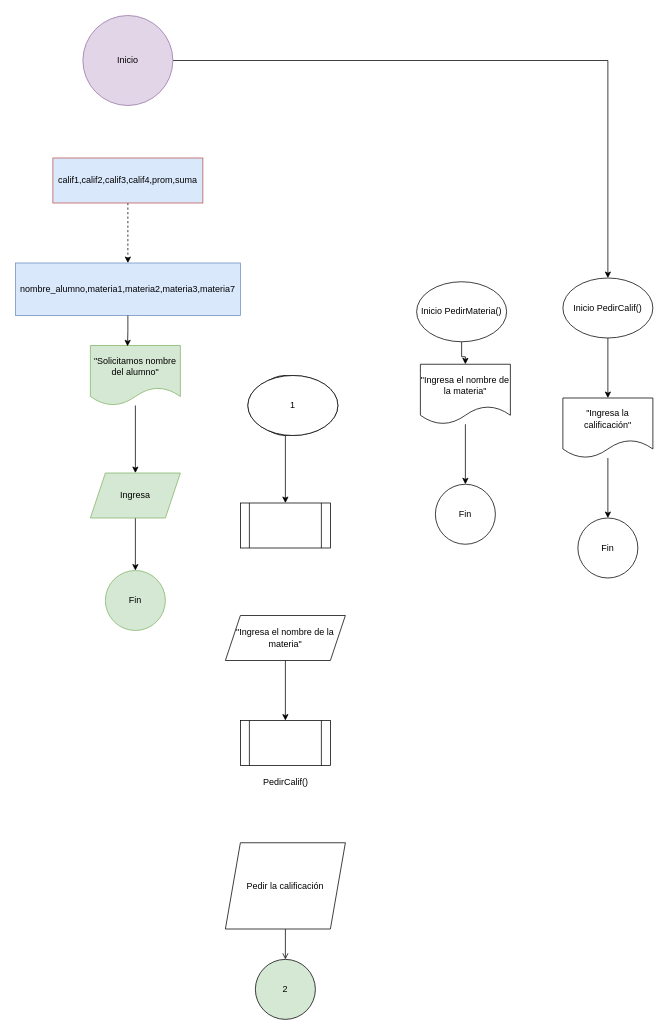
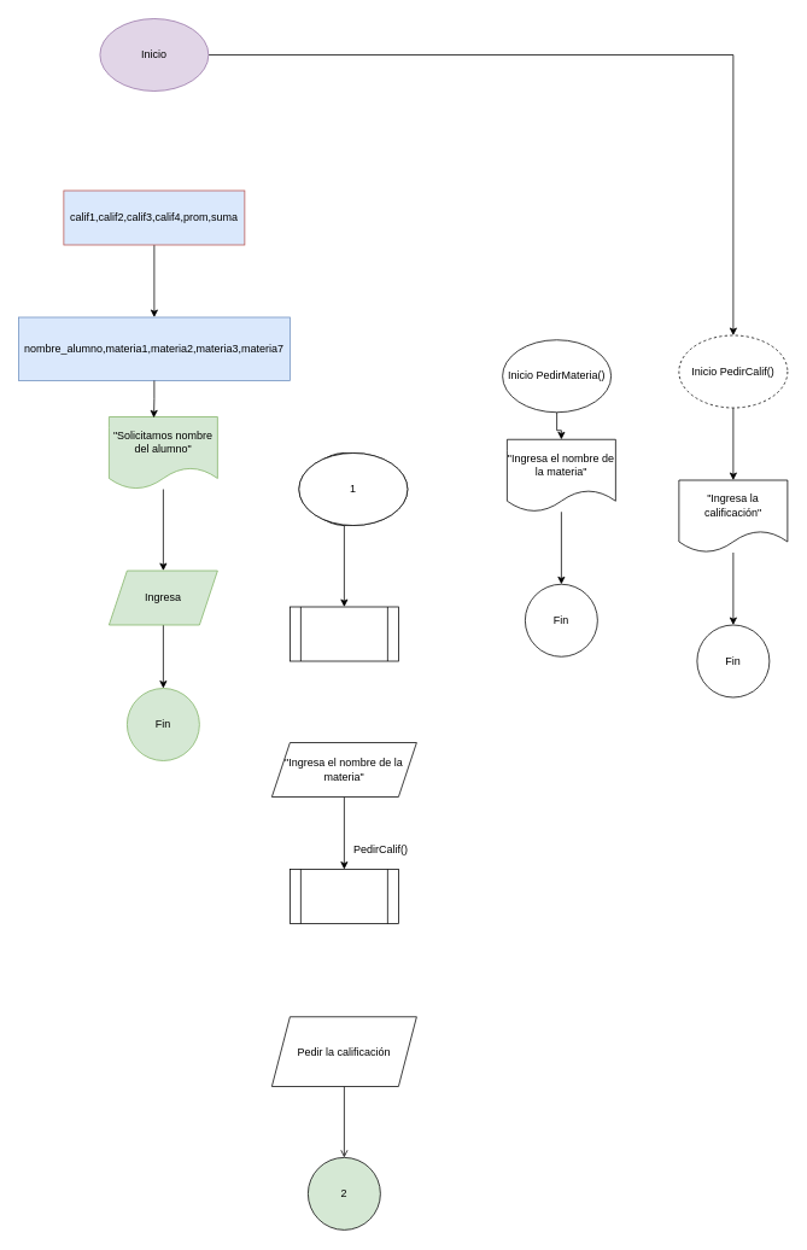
  <mxCell id="0" />
  <mxCell id="1" parent="0" />
  <mxCell id="2" value="" style="edgeStyle=orthogonalEdgeStyle;rounded=0;orthogonalLoop=1;jettySize=auto;html=1;" edge="1" parent="1" source="3" target="32"><mxGeometry relative="1" as="geometry" /></mxCell>
- <mxCell id="3" value="Inicio" style="ellipse;whiteSpace=wrap;html=1;fillColor=#e1d5e7;strokeColor=#9673a6;" vertex="1" parent="1"><mxGeometry x="110" y="20" width="120" height="120" as="geometry" /></mxCell>
- <mxCell id="4" value="" style="edgeStyle=orthogonalEdgeStyle;rounded=0;orthogonalLoop=1;jettySize=auto;html=1;dashed=1;" edge="1" parent="1" source="5" target="6"><mxGeometry relative="1" as="geometry" /></mxCell>
+ <mxCell id="3" value="Inicio" style="ellipse;whiteSpace=wrap;html=1;fillColor=#e1d5e7;strokeColor=#9673a6;" vertex="1" parent="1"><mxGeometry x="110" y="20" width="120" height="80" as="geometry" /></mxCell>
+ <mxCell id="4" value="" style="edgeStyle=orthogonalEdgeStyle;rounded=0;orthogonalLoop=1;jettySize=auto;html=1;" edge="1" parent="1" source="5" target="6"><mxGeometry relative="1" as="geometry" /></mxCell>
  <mxCell id="5" value="calif1,calif2,calif3,calif4,prom,suma" style="whiteSpace=wrap;html=1;fillColor=#dae8fc;strokeColor=#b85450;" vertex="1" parent="1"><mxGeometry x="70" y="210" width="200" height="60" as="geometry" /></mxCell>
  <mxCell id="6" value="nombre_alumno,materia1,materia2,materia3,materia7" style="whiteSpace=wrap;html=1;fillColor=#dae8fc;strokeColor=#6c8ebf;" vertex="1" parent="1"><mxGeometry x="20" y="350" width="300" height="70" as="geometry" /></mxCell>
  <mxCell id="7" style="edgeStyle=orthogonalEdgeStyle;rounded=0;orthogonalLoop=1;jettySize=auto;html=1;exitX=0.5;exitY=1;exitDx=0;exitDy=0;" edge="1" parent="1" source="6" target="6"><mxGeometry relative="1" as="geometry" /></mxCell>
  <mxCell id="8" value="" style="edgeStyle=orthogonalEdgeStyle;rounded=0;orthogonalLoop=1;jettySize=auto;html=1;" edge="1" parent="1" source="9" target="12"><mxGeometry relative="1" as="geometry" /></mxCell>
  <mxCell id="9" value="&quot;Solicitamos nombre del alumno&quot;" style="shape=document;whiteSpace=wrap;html=1;boundedLbl=1;fillColor=#d5e8d4;strokeColor=#82b366;" vertex="1" parent="1"><mxGeometry x="120" y="460" width="120" height="80" as="geometry" /></mxCell>
  <mxCell id="10" style="edgeStyle=orthogonalEdgeStyle;rounded=0;orthogonalLoop=1;jettySize=auto;html=1;entryX=0.413;entryY=0.013;entryDx=0;entryDy=0;entryPerimeter=0;" edge="1" parent="1" source="6" target="9"><mxGeometry relative="1" as="geometry" /></mxCell>
  <mxCell id="11" value="" style="edgeStyle=orthogonalEdgeStyle;rounded=0;orthogonalLoop=1;jettySize=auto;html=1;" edge="1" parent="1" source="12" target="30"><mxGeometry relative="1" as="geometry" /></mxCell>
  <mxCell id="12" value="Ingresa" style="shape=parallelogram;perimeter=parallelogramPerimeter;whiteSpace=wrap;html=1;fixedSize=1;fillColor=#d5e8d4;strokeColor=#82b366;" vertex="1" parent="1"><mxGeometry x="120" y="630" width="120" height="60" as="geometry" /></mxCell>
  <mxCell id="13" value="" style="edgeStyle=orthogonalEdgeStyle;rounded=0;orthogonalLoop=1;jettySize=auto;html=1;" edge="1" parent="1" source="14" target="15"><mxGeometry relative="1" as="geometry" /></mxCell>
  <mxCell id="14" value="1" style="ellipse;whiteSpace=wrap;html=1;aspect=fixed;" vertex="1" parent="1"><mxGeometry x="340" y="500" width="80" height="80" as="geometry" /></mxCell>
  <mxCell id="15" value="" style="shape=process;whiteSpace=wrap;html=1;backgroundOutline=1;" vertex="1" parent="1"><mxGeometry x="320" y="670" width="120" height="60" as="geometry" /></mxCell>
  <mxCell id="16" value="" style="ellipse;whiteSpace=wrap;html=1;" vertex="1" parent="1"><mxGeometry x="330" y="500" width="120" height="80" as="geometry" /></mxCell>
  <mxCell id="17" value="1" style="ellipse;whiteSpace=wrap;html=1;" vertex="1" parent="1"><mxGeometry x="330" y="500" width="120" height="80" as="geometry" /></mxCell>
  <mxCell id="18" value="" style="edgeStyle=orthogonalEdgeStyle;rounded=0;orthogonalLoop=1;jettySize=auto;html=1;" edge="1" parent="1" source="19" target="21"><mxGeometry relative="1" as="geometry" /></mxCell>
  <mxCell id="19" value="Inicio PedirMateria()" style="ellipse;whiteSpace=wrap;html=1;" vertex="1" parent="1"><mxGeometry x="555" y="375" width="120" height="80" as="geometry" /></mxCell>
  <mxCell id="20" value="" style="edgeStyle=orthogonalEdgeStyle;rounded=0;orthogonalLoop=1;jettySize=auto;html=1;" edge="1" parent="1" source="21" target="26"><mxGeometry relative="1" as="geometry" /></mxCell>
  <mxCell id="21" value="&quot;Ingresa el nombre de la materia&quot;" style="shape=document;whiteSpace=wrap;html=1;boundedLbl=1;" vertex="1" parent="1"><mxGeometry x="560" y="485" width="120" height="80" as="geometry" /></mxCell>
  <mxCell id="22" value="" style="edgeStyle=orthogonalEdgeStyle;rounded=0;orthogonalLoop=1;jettySize=auto;html=1;" edge="1" parent="1" source="23" target="24"><mxGeometry relative="1" as="geometry" /></mxCell>
  <mxCell id="23" value="&quot;Ingresa el nombre de la materia&quot;" style="shape=parallelogram;perimeter=parallelogramPerimeter;whiteSpace=wrap;html=1;fixedSize=1;" vertex="1" parent="1"><mxGeometry x="300" y="820" width="160" height="60" as="geometry" /></mxCell>
  <mxCell id="24" value="" style="shape=process;whiteSpace=wrap;html=1;backgroundOutline=1;" vertex="1" parent="1"><mxGeometry x="320" y="960" width="120" height="60" as="geometry" /></mxCell>
- <mxCell id="25" value="PedirCalif()" style="text;html=1;align=center;verticalAlign=middle;resizable=0;points=[];autosize=1;strokeColor=none;fillColor=none;" vertex="1" parent="1"><mxGeometry x="340" y="1028" width="80" height="30" as="geometry" /></mxCell>
+ <mxCell id="25" value="PedirCalif()" style="text;html=1;align=center;verticalAlign=middle;resizable=0;points=[];autosize=1;strokeColor=none;fillColor=none;" vertex="1" parent="1"><mxGeometry x="380" y="923" width="80" height="30" as="geometry" /></mxCell>
  <mxCell id="26" value="Fin" style="ellipse;whiteSpace=wrap;html=1;" vertex="1" parent="1"><mxGeometry x="580" y="645" width="80" height="80" as="geometry" /></mxCell>
  <mxCell id="27" value="" style="edgeStyle=orthogonalEdgeStyle;rounded=0;orthogonalLoop=1;jettySize=auto;html=1;endArrow=open;" edge="1" parent="1" source="28" target="29"><mxGeometry relative="1" as="geometry" /></mxCell>
- <mxCell id="28" value="Pedir la calificación" style="shape=parallelogram;perimeter=parallelogramPerimeter;whiteSpace=wrap;html=1;fixedSize=1;" vertex="1" parent="1"><mxGeometry x="300" y="1123" width="160" height="115" as="geometry" /></mxCell>
+ <mxCell id="28" value="Pedir la calificación" style="shape=parallelogram;perimeter=parallelogramPerimeter;whiteSpace=wrap;html=1;fixedSize=1;" vertex="1" parent="1"><mxGeometry x="300" y="1123" width="160" height="77" as="geometry" /></mxCell>
  <mxCell id="29" value="2" style="ellipse;whiteSpace=wrap;html=1;fillColor=#d5e8d4;" vertex="1" parent="1"><mxGeometry x="340" y="1278.5" width="80" height="80" as="geometry" /></mxCell>
  <mxCell id="30" value="Fin" style="ellipse;whiteSpace=wrap;html=1;fillColor=#d5e8d4;strokeColor=#82b366;" vertex="1" parent="1"><mxGeometry x="140" y="760" width="80" height="80" as="geometry" /></mxCell>
  <mxCell id="31" value="" style="edgeStyle=orthogonalEdgeStyle;rounded=0;orthogonalLoop=1;jettySize=auto;html=1;" edge="1" parent="1" source="32" target="34"><mxGeometry relative="1" as="geometry" /></mxCell>
- <mxCell id="32" value="Inicio PedirCalif()" style="ellipse;whiteSpace=wrap;html=1;" vertex="1" parent="1"><mxGeometry x="750" y="370" width="120" height="80" as="geometry" /></mxCell>
+ <mxCell id="32" value="Inicio PedirCalif()" style="ellipse;whiteSpace=wrap;html=1;dashed=1;" vertex="1" parent="1"><mxGeometry x="750" y="370" width="120" height="80" as="geometry" /></mxCell>
  <mxCell id="33" value="" style="edgeStyle=orthogonalEdgeStyle;rounded=0;orthogonalLoop=1;jettySize=auto;html=1;" edge="1" parent="1" source="34" target="35"><mxGeometry relative="1" as="geometry" /></mxCell>
  <mxCell id="34" value="&quot;Ingresa la calificación&quot;" style="shape=document;whiteSpace=wrap;html=1;boundedLbl=1;" vertex="1" parent="1"><mxGeometry x="750" y="530" width="120" height="80" as="geometry" /></mxCell>
  <mxCell id="35" value="Fin" style="ellipse;whiteSpace=wrap;html=1;" vertex="1" parent="1"><mxGeometry x="770" y="690" width="80" height="80" as="geometry" /></mxCell>
